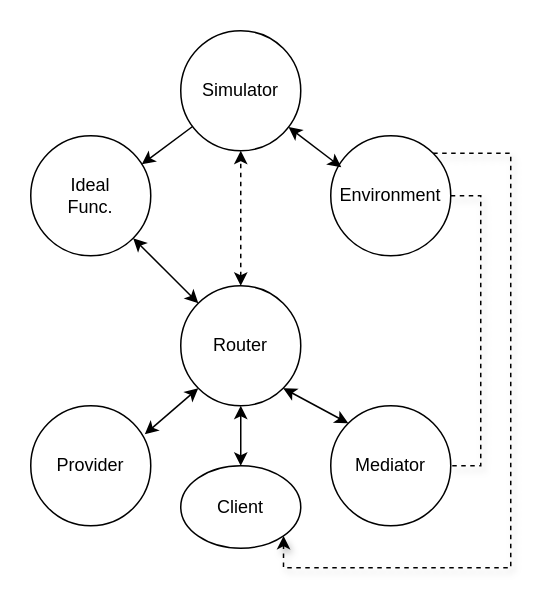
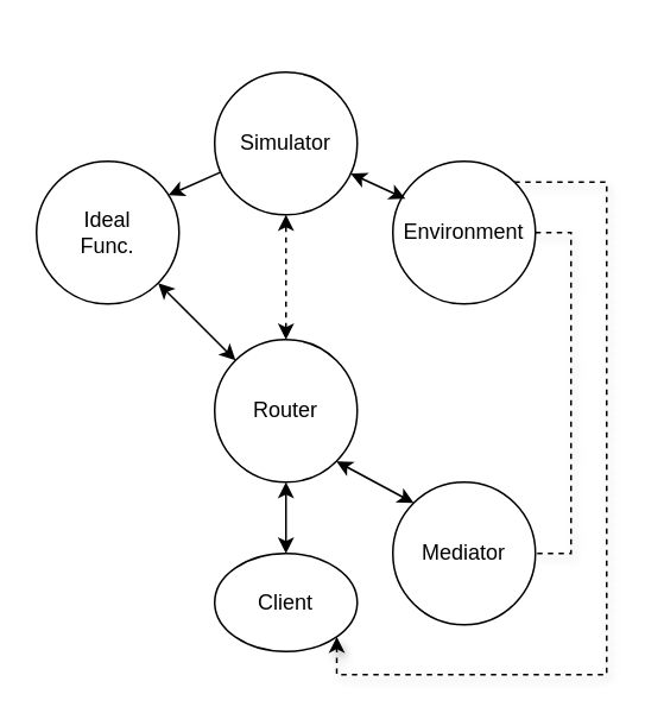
  <mxCell id="0" />
  <mxCell id="1" parent="0" />
- <mxCell id="2" value="Provider" style="ellipse;whiteSpace=wrap;html=1;aspect=fixed;" parent="1" vertex="1"><mxGeometry x="20" y="270" width="80" height="80" as="geometry" /></mxCell>
  <mxCell id="3" value="" style="edgeStyle=orthogonalEdgeStyle;rounded=0;orthogonalLoop=1;jettySize=auto;html=1;endArrow=classic;endFill=1;startArrow=classic;startFill=1;" parent="1" source="4" target="6" edge="1"><mxGeometry relative="1" as="geometry" /></mxCell>
  <mxCell id="4" value="Client" style="ellipse;whiteSpace=wrap;html=1;aspect=fixed;" parent="1" vertex="1"><mxGeometry x="120" y="310" width="80" height="55" as="geometry" /></mxCell>
  <mxCell id="5" value="" style="edgeStyle=orthogonalEdgeStyle;rounded=0;orthogonalLoop=1;jettySize=auto;html=1;startArrow=classic;startFill=1;dashed=1;" parent="1" source="6" target="11" edge="1"><mxGeometry relative="1" as="geometry" /></mxCell>
  <mxCell id="6" value="Router" style="ellipse;whiteSpace=wrap;html=1;aspect=fixed;" parent="1" vertex="1"><mxGeometry x="120" y="190" width="80" height="80" as="geometry" /></mxCell>
- <mxCell id="7" value="" style="endArrow=classic;startArrow=classic;html=1;rounded=0;entryX=0;entryY=1;entryDx=0;entryDy=0;exitX=0.95;exitY=0.238;exitDx=0;exitDy=0;exitPerimeter=0;" parent="1" source="2" target="6" edge="1"><mxGeometry width="50" height="50" relative="1" as="geometry"><mxPoint x="80" y="310" as="sourcePoint" /><mxPoint x="120" y="270" as="targetPoint" /></mxGeometry></mxCell>
  <mxCell id="8" value="Mediator" style="ellipse;whiteSpace=wrap;html=1;aspect=fixed;" parent="1" vertex="1"><mxGeometry x="220" y="270" width="80" height="80" as="geometry" /></mxCell>
  <mxCell id="9" value="" style="endArrow=classic;startArrow=classic;html=1;rounded=0;exitX=1;exitY=1;exitDx=0;exitDy=0;entryX=0;entryY=0;entryDx=0;entryDy=0;" parent="1" source="6" target="8" edge="1"><mxGeometry width="50" height="50" relative="1" as="geometry"><mxPoint x="200" y="410" as="sourcePoint" /><mxPoint x="250" y="360" as="targetPoint" /></mxGeometry></mxCell>
  <mxCell id="10" value="Ideal&lt;br&gt;Func." style="ellipse;whiteSpace=wrap;html=1;aspect=fixed;" parent="1" vertex="1"><mxGeometry x="20" y="90" width="80" height="80" as="geometry" /></mxCell>
- <mxCell id="11" value="Simulator" style="ellipse;whiteSpace=wrap;html=1;aspect=fixed;" parent="1" vertex="1"><mxGeometry x="120" y="20" width="80" height="80" as="geometry" /></mxCell>
+ <mxCell id="11" value="Simulator" style="ellipse;whiteSpace=wrap;html=1;aspect=fixed;" parent="1" vertex="1"><mxGeometry x="120" y="40" width="80" height="80" as="geometry" /></mxCell>
  <mxCell id="12" style="edgeStyle=orthogonalEdgeStyle;rounded=0;orthogonalLoop=1;jettySize=auto;html=1;exitX=1;exitY=0.5;exitDx=0;exitDy=0;entryX=1;entryY=0.5;entryDx=0;entryDy=0;shadow=1;dashed=1;endArrow=none;" parent="1" source="13" target="8" edge="1"><mxGeometry relative="1" as="geometry" /></mxCell>
  <mxCell id="13" value="Environment" style="ellipse;whiteSpace=wrap;html=1;aspect=fixed;" parent="1" vertex="1"><mxGeometry x="220" y="90" width="80" height="80" as="geometry" /></mxCell>
  <mxCell id="14" value="" style="endArrow=classic;startArrow=classic;html=1;rounded=0;entryX=0;entryY=0;entryDx=0;entryDy=0;" parent="1" source="10" target="6" edge="1"><mxGeometry width="50" height="50" relative="1" as="geometry"><mxPoint x="70" y="180" as="sourcePoint" /><mxPoint x="120" y="130" as="targetPoint" /></mxGeometry></mxCell>
  <mxCell id="15" value="" style="endArrow=none;startArrow=classic;html=1;rounded=0;exitX=0.925;exitY=0.238;exitDx=0;exitDy=0;exitPerimeter=0;" parent="1" source="10" target="11" edge="1"><mxGeometry width="50" height="50" relative="1" as="geometry"><mxPoint x="10" y="410" as="sourcePoint" /><mxPoint x="60" y="360" as="targetPoint" /></mxGeometry></mxCell>
  <mxCell id="16" value="" style="endArrow=classic;startArrow=classic;html=1;rounded=0;entryX=0.088;entryY=0.263;entryDx=0;entryDy=0;entryPerimeter=0;" parent="1" source="11" target="13" edge="1"><mxGeometry width="50" height="50" relative="1" as="geometry"><mxPoint x="104" y="119" as="sourcePoint" /><mxPoint x="138" y="94" as="targetPoint" /></mxGeometry></mxCell>
  <mxCell id="17" style="edgeStyle=orthogonalEdgeStyle;rounded=0;orthogonalLoop=1;jettySize=auto;html=1;exitX=1;exitY=0;exitDx=0;exitDy=0;shadow=1;dashed=1;entryX=1;entryY=1;entryDx=0;entryDy=0;" parent="1" source="13" target="4" edge="1"><mxGeometry relative="1" as="geometry"><mxPoint x="310" y="140" as="sourcePoint" /><mxPoint x="220" y="360" as="targetPoint" /><Array as="points"><mxPoint x="340" y="102" /><mxPoint x="340" y="378" /></Array></mxGeometry></mxCell>
